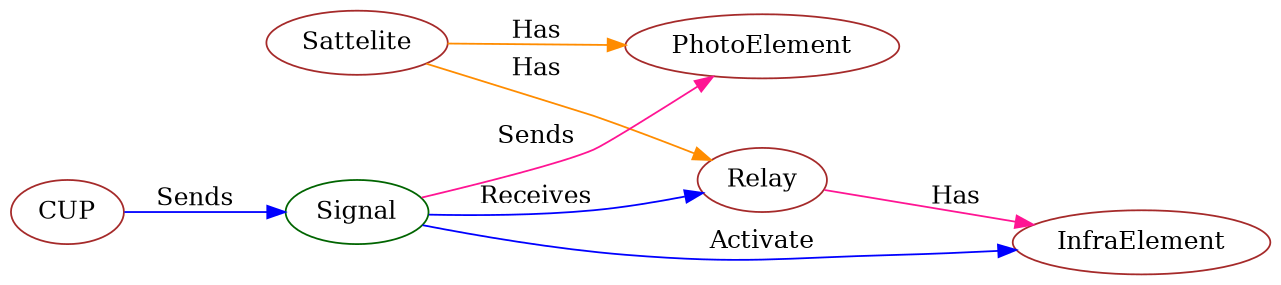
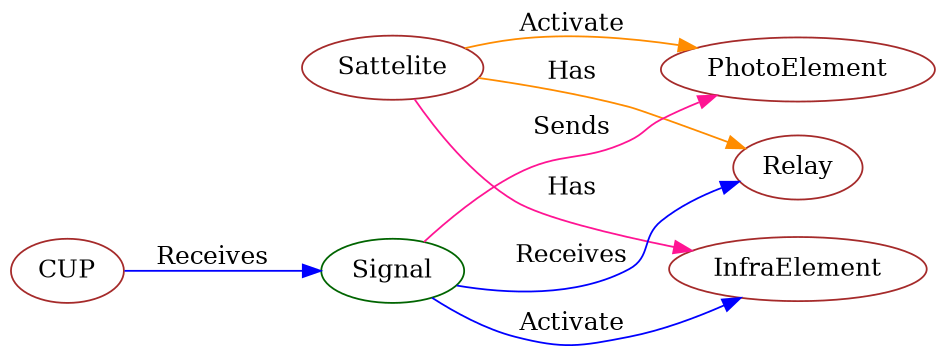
  digraph {
    rankdir=LR
    node [color=brown]
    edge [color=blue]
    n1 [label=Sattelite]
    n2 [label=Relay]
    n3 [label=PhotoElement]
    n4 [label=InfraElement]
    n5 [color=darkgreen label=Signal]
    n6 [label=CUP]
    n1 -> n2 [color=darkorange label=Has]
-   n1 -> n3 [color=darkorange label=Has]
-   n2 -> n4 [color=deeppink label=Has]
+   n1 -> n3 [color=darkorange label=Activate]
+   n1 -> n4 [color=deeppink label=Has]
    n5 -> n2 [label=Receives]
    n5 -> n3 [color=deeppink label=Sends]
    n5 -> n4 [label=Activate]
-   n6 -> n5 [label=Sends]
+   n6 -> n5 [label=Receives]
  }
